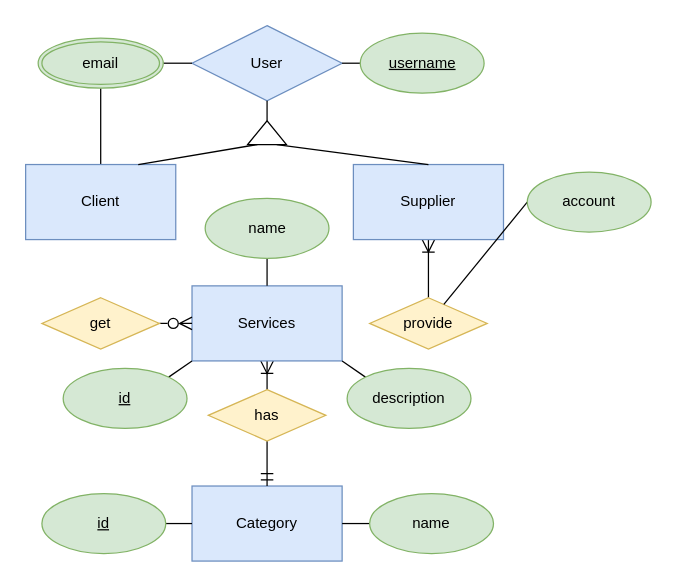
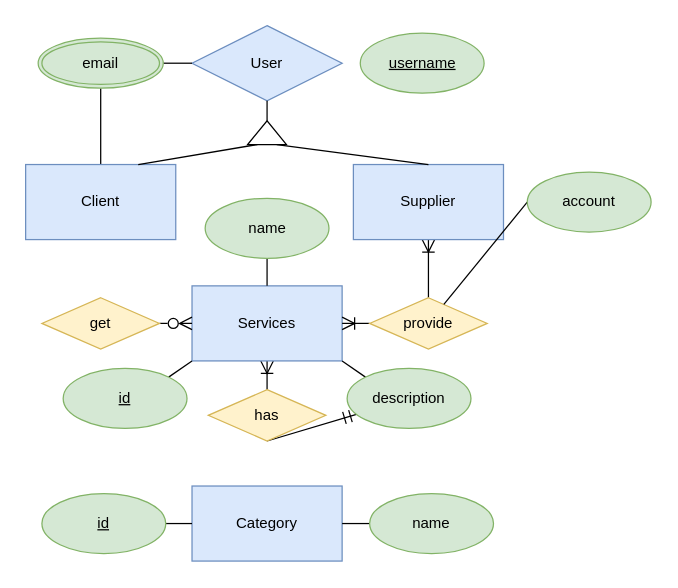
  <mxCell id="0" />
  <mxCell id="1" parent="0" />
  <mxCell id="2" value="User" style="rhombus;whiteSpace=wrap;html=1;fillColor=#dae8fc;strokeColor=#6c8ebf;" vertex="1" parent="1"><mxGeometry x="153" y="20" width="120" height="60" as="geometry" /></mxCell>
  <mxCell id="3" style="edgeStyle=none;curved=1;rounded=0;orthogonalLoop=1;jettySize=auto;html=1;exitX=0.5;exitY=1;exitDx=0;exitDy=0;fontSize=12;startSize=8;endSize=8;endArrow=none;endFill=0;startArrow=ERmandOne;startFill=0;" edge="1" parent="1" source="4" target="35"><mxGeometry relative="1" as="geometry" /></mxCell>
  <mxCell id="4" value="Client" style="rounded=0;whiteSpace=wrap;html=1;fillColor=#dae8fc;strokeColor=#6c8ebf;" vertex="1" parent="1"><mxGeometry x="20" y="131" width="120" height="60" as="geometry" /></mxCell>
  <mxCell id="5" style="edgeStyle=none;curved=1;rounded=0;orthogonalLoop=1;jettySize=auto;html=1;exitX=0.5;exitY=1;exitDx=0;exitDy=0;fontSize=12;startSize=8;endSize=8;endArrow=none;endFill=0;startArrow=ERoneToMany;startFill=0;" edge="1" parent="1" source="6" target="16"><mxGeometry relative="1" as="geometry" /></mxCell>
  <mxCell id="6" value="Supplier" style="rounded=0;whiteSpace=wrap;html=1;fillColor=#dae8fc;strokeColor=#6c8ebf;" vertex="1" parent="1"><mxGeometry x="282" y="131" width="120" height="60" as="geometry" /></mxCell>
  <mxCell id="7" style="edgeStyle=none;curved=1;rounded=0;orthogonalLoop=1;jettySize=auto;html=1;exitX=0.5;exitY=1;exitDx=0;exitDy=0;entryX=0.5;entryY=0;entryDx=0;entryDy=0;fontSize=12;startSize=8;endSize=8;endArrow=none;endFill=0;startArrow=ERoneToMany;startFill=0;" edge="1" parent="1" source="8" target="18"><mxGeometry relative="1" as="geometry" /></mxCell>
  <mxCell id="8" value="Services" style="rounded=0;whiteSpace=wrap;html=1;fillColor=#dae8fc;strokeColor=#6c8ebf;" vertex="1" parent="1"><mxGeometry x="153" y="228" width="120" height="60" as="geometry" /></mxCell>
  <mxCell id="9" value="Category" style="rounded=0;whiteSpace=wrap;html=1;fillColor=#dae8fc;strokeColor=#6c8ebf;" vertex="1" parent="1"><mxGeometry x="153" y="388" width="120" height="60" as="geometry" /></mxCell>
- <mxCell id="10" style="edgeStyle=none;curved=1;rounded=0;orthogonalLoop=1;jettySize=auto;html=1;exitX=0;exitY=0.5;exitDx=0;exitDy=0;entryX=1;entryY=0.5;entryDx=0;entryDy=0;fontSize=12;startSize=8;endSize=8;endArrow=none;endFill=0;" edge="1" parent="1" source="11" target="2"><mxGeometry relative="1" as="geometry" /></mxCell>
  <mxCell id="11" value="&lt;u&gt;username&lt;/u&gt;" style="ellipse;whiteSpace=wrap;html=1;fillColor=#d5e8d4;strokeColor=#82b366;" vertex="1" parent="1"><mxGeometry x="287.5" y="26" width="99" height="48" as="geometry" /></mxCell>
  <mxCell id="12" style="edgeStyle=none;curved=1;rounded=0;orthogonalLoop=1;jettySize=auto;html=1;exitX=1;exitY=0.5;exitDx=0;exitDy=0;entryX=0;entryY=0.5;entryDx=0;entryDy=0;fontSize=12;startSize=8;endSize=8;endArrow=none;endFill=0;" edge="1" parent="1" source="35" target="2"><mxGeometry relative="1" as="geometry"><mxPoint x="132" y="50" as="sourcePoint" /></mxGeometry></mxCell>
  <mxCell id="13" style="edgeStyle=none;curved=1;rounded=0;orthogonalLoop=1;jettySize=auto;html=1;exitX=1;exitY=0.5;exitDx=0;exitDy=0;entryX=0;entryY=0.5;entryDx=0;entryDy=0;fontSize=12;startSize=8;endSize=8;endArrow=ERzeroToMany;endFill=0;" edge="1" parent="1" source="14" target="8"><mxGeometry relative="1" as="geometry" /></mxCell>
  <mxCell id="14" value="get" style="shape=rhombus;perimeter=rhombusPerimeter;whiteSpace=wrap;html=1;align=center;fillColor=#fff2cc;strokeColor=#d6b656;" vertex="1" parent="1"><mxGeometry x="33" y="237.5" width="94" height="41" as="geometry" /></mxCell>
+ <mxCell id="15" style="edgeStyle=none;curved=1;rounded=0;orthogonalLoop=1;jettySize=auto;html=1;exitX=0;exitY=0.5;exitDx=0;exitDy=0;fontSize=12;startSize=8;endSize=8;endArrow=ERoneToMany;endFill=0;" edge="1" parent="1" source="16" target="8"><mxGeometry relative="1" as="geometry" /></mxCell>
  <mxCell id="16" value="provide" style="shape=rhombus;perimeter=rhombusPerimeter;whiteSpace=wrap;html=1;align=center;fillColor=#fff2cc;strokeColor=#d6b656;" vertex="1" parent="1"><mxGeometry x="295" y="237.5" width="94" height="41" as="geometry" /></mxCell>
- <mxCell id="17" style="edgeStyle=none;curved=1;rounded=0;orthogonalLoop=1;jettySize=auto;html=1;exitX=0.5;exitY=1;exitDx=0;exitDy=0;entryX=0.5;entryY=0;entryDx=0;entryDy=0;fontSize=12;startSize=8;endSize=8;endArrow=ERmandOne;endFill=0;startArrow=none;startFill=0;" edge="1" parent="1" source="18" target="9"><mxGeometry relative="1" as="geometry" /></mxCell>
+ <mxCell id="17" style="edgeStyle=none;curved=1;rounded=0;orthogonalLoop=1;jettySize=auto;html=1;exitX=0.5;exitY=1;exitDx=0;exitDy=0;fontSize=12;startSize=8;endSize=8;endArrow=ERmandOne;endFill=0;startArrow=none;startFill=0;" edge="1" parent="1" source="18" target="28"><mxGeometry relative="1" as="geometry" /></mxCell>
  <mxCell id="18" value="has" style="shape=rhombus;perimeter=rhombusPerimeter;whiteSpace=wrap;html=1;align=center;fillColor=#fff2cc;strokeColor=#d6b656;" vertex="1" parent="1"><mxGeometry x="166" y="311" width="94" height="41" as="geometry" /></mxCell>
  <mxCell id="19" style="edgeStyle=none;curved=1;rounded=0;orthogonalLoop=1;jettySize=auto;html=1;exitX=1;exitY=0.5;exitDx=0;exitDy=0;entryX=0.5;entryY=1;entryDx=0;entryDy=0;fontSize=12;startSize=8;endSize=8;endArrow=none;endFill=0;" edge="1" parent="1" source="21" target="2"><mxGeometry relative="1" as="geometry" /></mxCell>
  <mxCell id="20" style="edgeStyle=none;curved=1;rounded=0;orthogonalLoop=1;jettySize=auto;html=1;exitX=0;exitY=0.75;exitDx=0;exitDy=0;entryX=0.5;entryY=0;entryDx=0;entryDy=0;fontSize=12;startSize=8;endSize=8;endArrow=none;endFill=0;" edge="1" parent="1" source="21" target="6"><mxGeometry relative="1" as="geometry" /></mxCell>
  <mxCell id="21" value="" style="triangle;whiteSpace=wrap;html=1;rotation=-90;" vertex="1" parent="1"><mxGeometry x="203.5" y="90" width="19" height="31" as="geometry" /></mxCell>
  <mxCell id="22" style="edgeStyle=none;curved=1;rounded=0;orthogonalLoop=1;jettySize=auto;html=1;exitX=0;exitY=0.25;exitDx=0;exitDy=0;entryX=0.75;entryY=0;entryDx=0;entryDy=0;fontSize=12;startSize=8;endSize=8;endArrow=none;endFill=0;" edge="1" parent="1" source="21" target="4"><mxGeometry relative="1" as="geometry" /></mxCell>
  <mxCell id="23" style="edgeStyle=none;curved=1;rounded=0;orthogonalLoop=1;jettySize=auto;html=1;exitX=0;exitY=0.5;exitDx=0;exitDy=0;fontSize=12;startSize=8;endSize=8;endArrow=none;endFill=0;" edge="1" parent="1" source="24" target="16"><mxGeometry relative="1" as="geometry" /></mxCell>
  <mxCell id="24" value="account" style="ellipse;whiteSpace=wrap;html=1;fillColor=#d5e8d4;strokeColor=#82b366;" vertex="1" parent="1"><mxGeometry x="421" y="137" width="99" height="48" as="geometry" /></mxCell>
  <mxCell id="25" style="edgeStyle=none;curved=1;rounded=0;orthogonalLoop=1;jettySize=auto;html=1;exitX=1;exitY=0;exitDx=0;exitDy=0;entryX=0;entryY=1;entryDx=0;entryDy=0;fontSize=12;startSize=8;endSize=8;endArrow=none;endFill=0;" edge="1" parent="1" source="26" target="8"><mxGeometry relative="1" as="geometry" /></mxCell>
  <mxCell id="26" value="id" style="ellipse;whiteSpace=wrap;html=1;fontStyle=4;fillColor=#d5e8d4;strokeColor=#82b366;" vertex="1" parent="1"><mxGeometry x="50" y="294" width="99" height="48" as="geometry" /></mxCell>
  <mxCell id="27" style="edgeStyle=none;curved=1;rounded=0;orthogonalLoop=1;jettySize=auto;html=1;exitX=0;exitY=0;exitDx=0;exitDy=0;entryX=1;entryY=1;entryDx=0;entryDy=0;fontSize=12;startSize=8;endSize=8;endArrow=none;endFill=0;" edge="1" parent="1" source="28" target="8"><mxGeometry relative="1" as="geometry" /></mxCell>
  <mxCell id="28" value="description" style="ellipse;whiteSpace=wrap;html=1;fillColor=#d5e8d4;strokeColor=#82b366;" vertex="1" parent="1"><mxGeometry x="277" y="294" width="99" height="48" as="geometry" /></mxCell>
  <mxCell id="29" style="edgeStyle=none;curved=1;rounded=0;orthogonalLoop=1;jettySize=auto;html=1;exitX=1;exitY=0.5;exitDx=0;exitDy=0;fontSize=12;startSize=8;endSize=8;endArrow=none;endFill=0;" edge="1" parent="1" source="30" target="9"><mxGeometry relative="1" as="geometry" /></mxCell>
  <mxCell id="30" value="id" style="ellipse;whiteSpace=wrap;html=1;fontStyle=4;fillColor=#d5e8d4;strokeColor=#82b366;" vertex="1" parent="1"><mxGeometry x="33" y="394" width="99" height="48" as="geometry" /></mxCell>
  <mxCell id="31" style="edgeStyle=none;curved=1;rounded=0;orthogonalLoop=1;jettySize=auto;html=1;exitX=0;exitY=0.5;exitDx=0;exitDy=0;entryX=1;entryY=0.5;entryDx=0;entryDy=0;fontSize=12;startSize=8;endSize=8;endArrow=none;endFill=0;" edge="1" parent="1" source="32" target="9"><mxGeometry relative="1" as="geometry" /></mxCell>
  <mxCell id="32" value="name" style="ellipse;whiteSpace=wrap;html=1;fillColor=#d5e8d4;strokeColor=#82b366;" vertex="1" parent="1"><mxGeometry x="295" y="394" width="99" height="48" as="geometry" /></mxCell>
  <mxCell id="33" style="edgeStyle=none;curved=1;rounded=0;orthogonalLoop=1;jettySize=auto;html=1;exitX=0.5;exitY=1;exitDx=0;exitDy=0;entryX=0.5;entryY=0;entryDx=0;entryDy=0;fontSize=12;startSize=8;endSize=8;endArrow=none;endFill=0;" edge="1" parent="1" source="34" target="8"><mxGeometry relative="1" as="geometry" /></mxCell>
  <mxCell id="34" value="name" style="ellipse;whiteSpace=wrap;html=1;fillColor=#d5e8d4;strokeColor=#82b366;" vertex="1" parent="1"><mxGeometry x="163.5" y="158" width="99" height="48" as="geometry" /></mxCell>
  <mxCell id="35" value="email" style="ellipse;shape=doubleEllipse;margin=3;whiteSpace=wrap;html=1;align=center;fillColor=#d5e8d4;strokeColor=#82b366;" vertex="1" parent="1"><mxGeometry x="30" y="30" width="100" height="40" as="geometry" /></mxCell>
